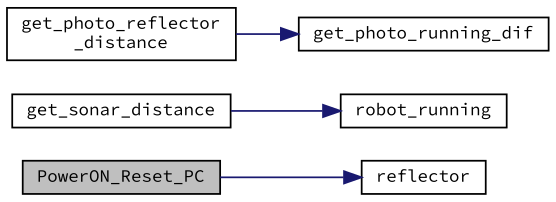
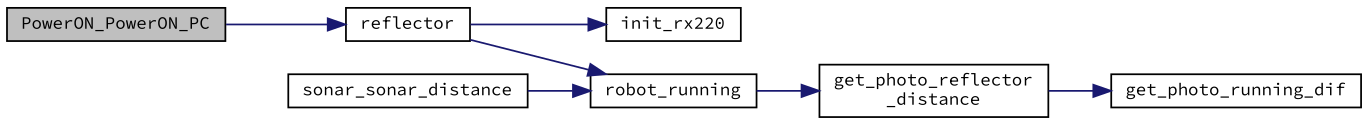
  digraph {
    fontname="Source Code Pro"
    rankdir=LR
    node [color=black fillcolor=white fontname="Source Code Pro" fontsize=10 shape=record style=filled]
    edge [color=midnightblue fontname="Source Code Pro" fontsize=10 labelfontname=Helvetica labelfontsize=10 style=solid]
-   n1 [fillcolor=grey75 fontcolor=black height=0.2 label=PowerON_Reset_PC width=0.4]
+   n1 [fillcolor=grey75 fontcolor=black height=0.2 label=PowerON_PowerON_PC width=0.4]
    n2 [height=0.2 label=reflector width=0.4]
+   n3 [height=0.2 label=init_rx220 width=0.4]
    n4 [height=0.2 label=robot_running width=0.4]
    n5 [height=0.2 label="get_photo_reflector\l_distance" width=0.4]
    n6 [height=0.2 label=get_photo_running_dif width=0.4]
-   n7 [height=0.2 label=get_sonar_distance width=0.4]
+   n7 [height=0.2 label=sonar_sonar_distance width=0.4]
    n1 -> n2
+   n2 -> n3
+   n2 -> n4
+   n4 -> n5
    n5 -> n6
    n7 -> n4
  }
